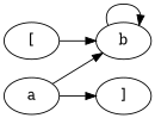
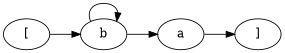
  digraph {
    rankdir=LR
    n1 [label="["]
    n2 [label=b]
    n3 [label=a]
    n4 [label="]"]
    n1 -> n2
    n2 -> n2
-   n3 -> n2
+   n2 -> n3
    n3 -> n4
  }
